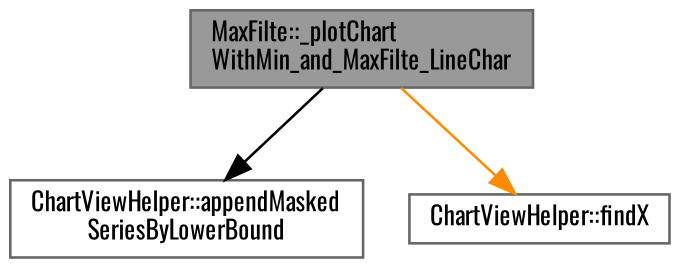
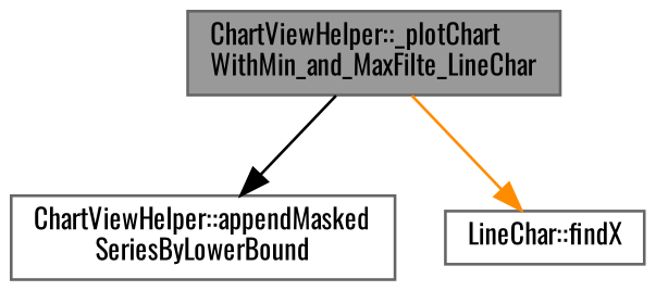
  digraph {
    fontname=Oswald
    rankdir=TB
    node [color=grey40 fillcolor=white fontname=Oswald fontsize=10 shape=box style=filled]
    edge [fontname=Oswald fontsize=10 labelfontname=Helvetica labelfontsize=10 style=solid]
-   n1 [color=gray40 fillcolor=grey60 fontcolor=black height=0.2 label="MaxFilte::_plotChart\lWithMin_and_MaxFilte_LineChar" width=0.4]
+   n1 [color=gray40 fillcolor=grey60 fontcolor=black height=0.2 label="ChartViewHelper::_plotChart\lWithMin_and_MaxFilte_LineChar" width=0.4]
    n2 [height=0.2 label="ChartViewHelper::appendMasked\lSeriesByLowerBound" width=0.4]
-   n3 [height=0.2 label="ChartViewHelper::findX" width=0.4]
+   n3 [height=0.2 label="LineChar::findX" width=0.4]
    n1 -> n2 [color=black]
    n1 -> n3 [color=darkorange]
  }
